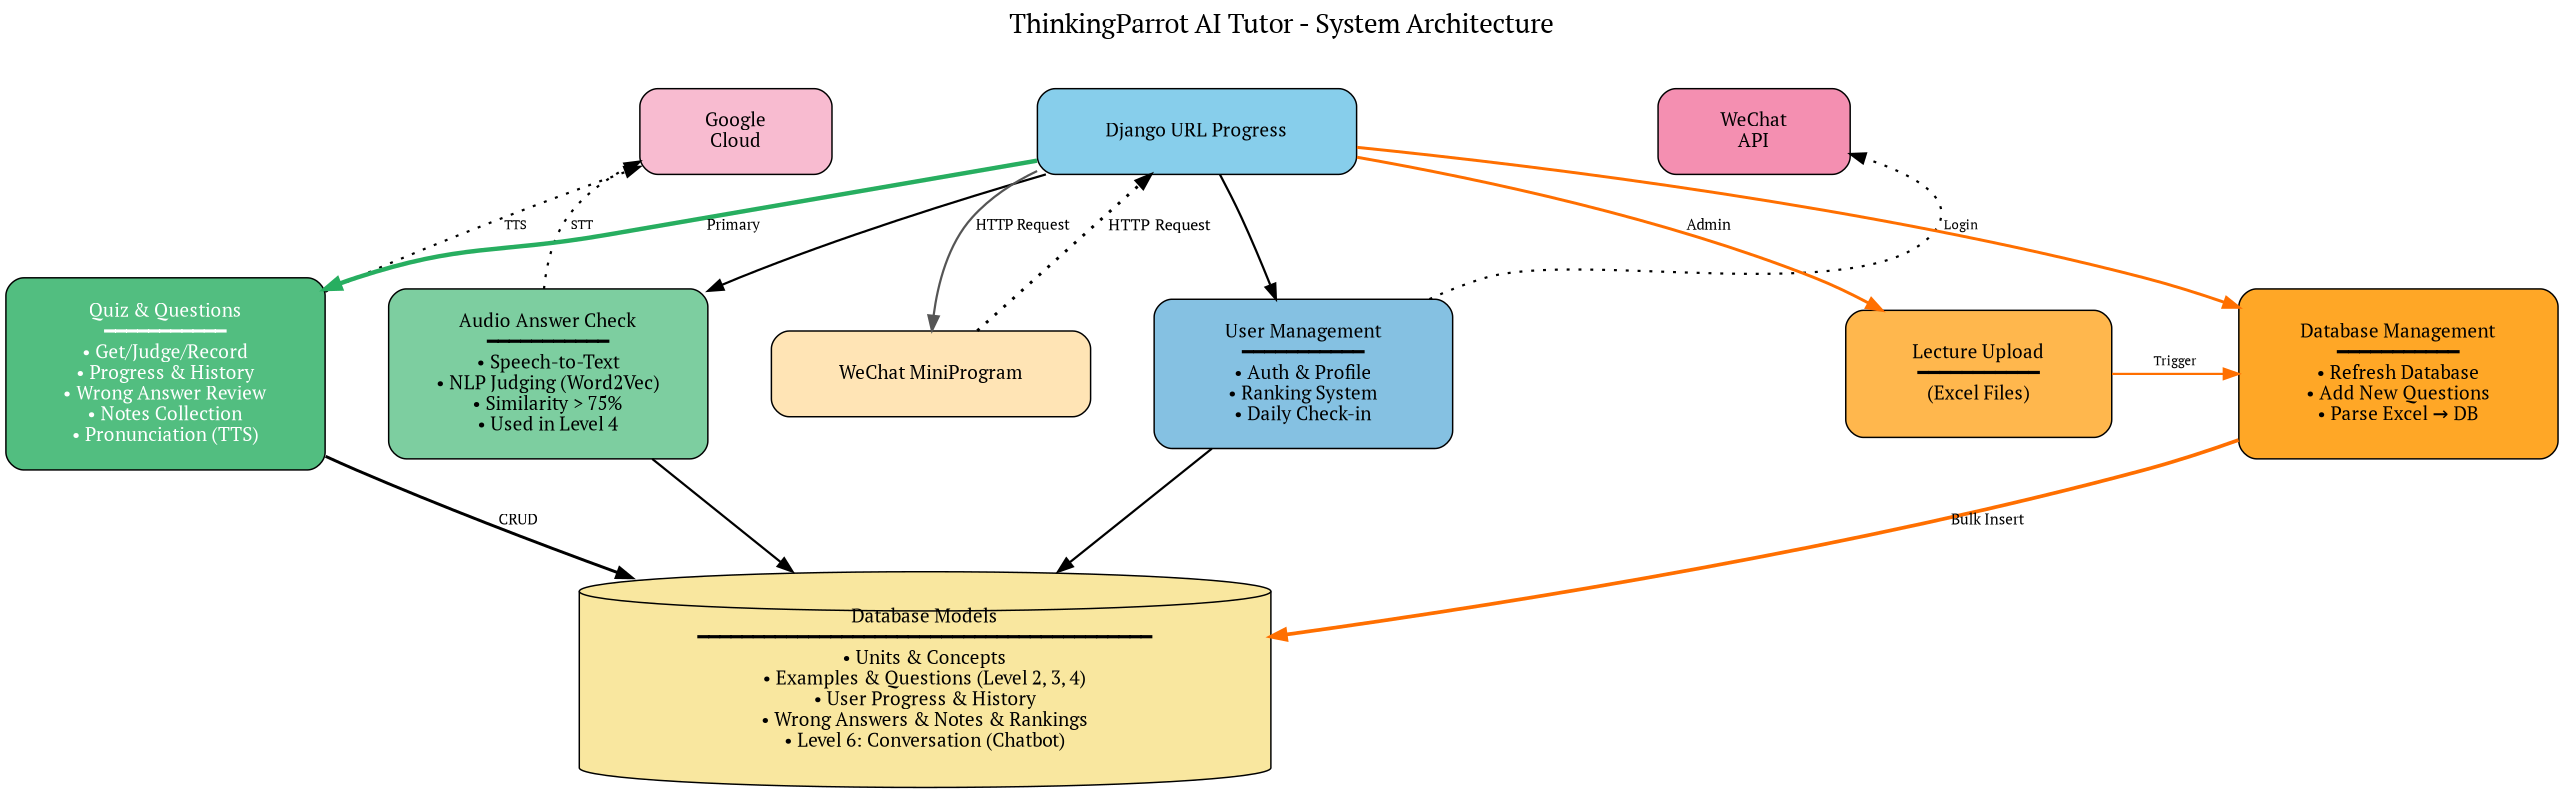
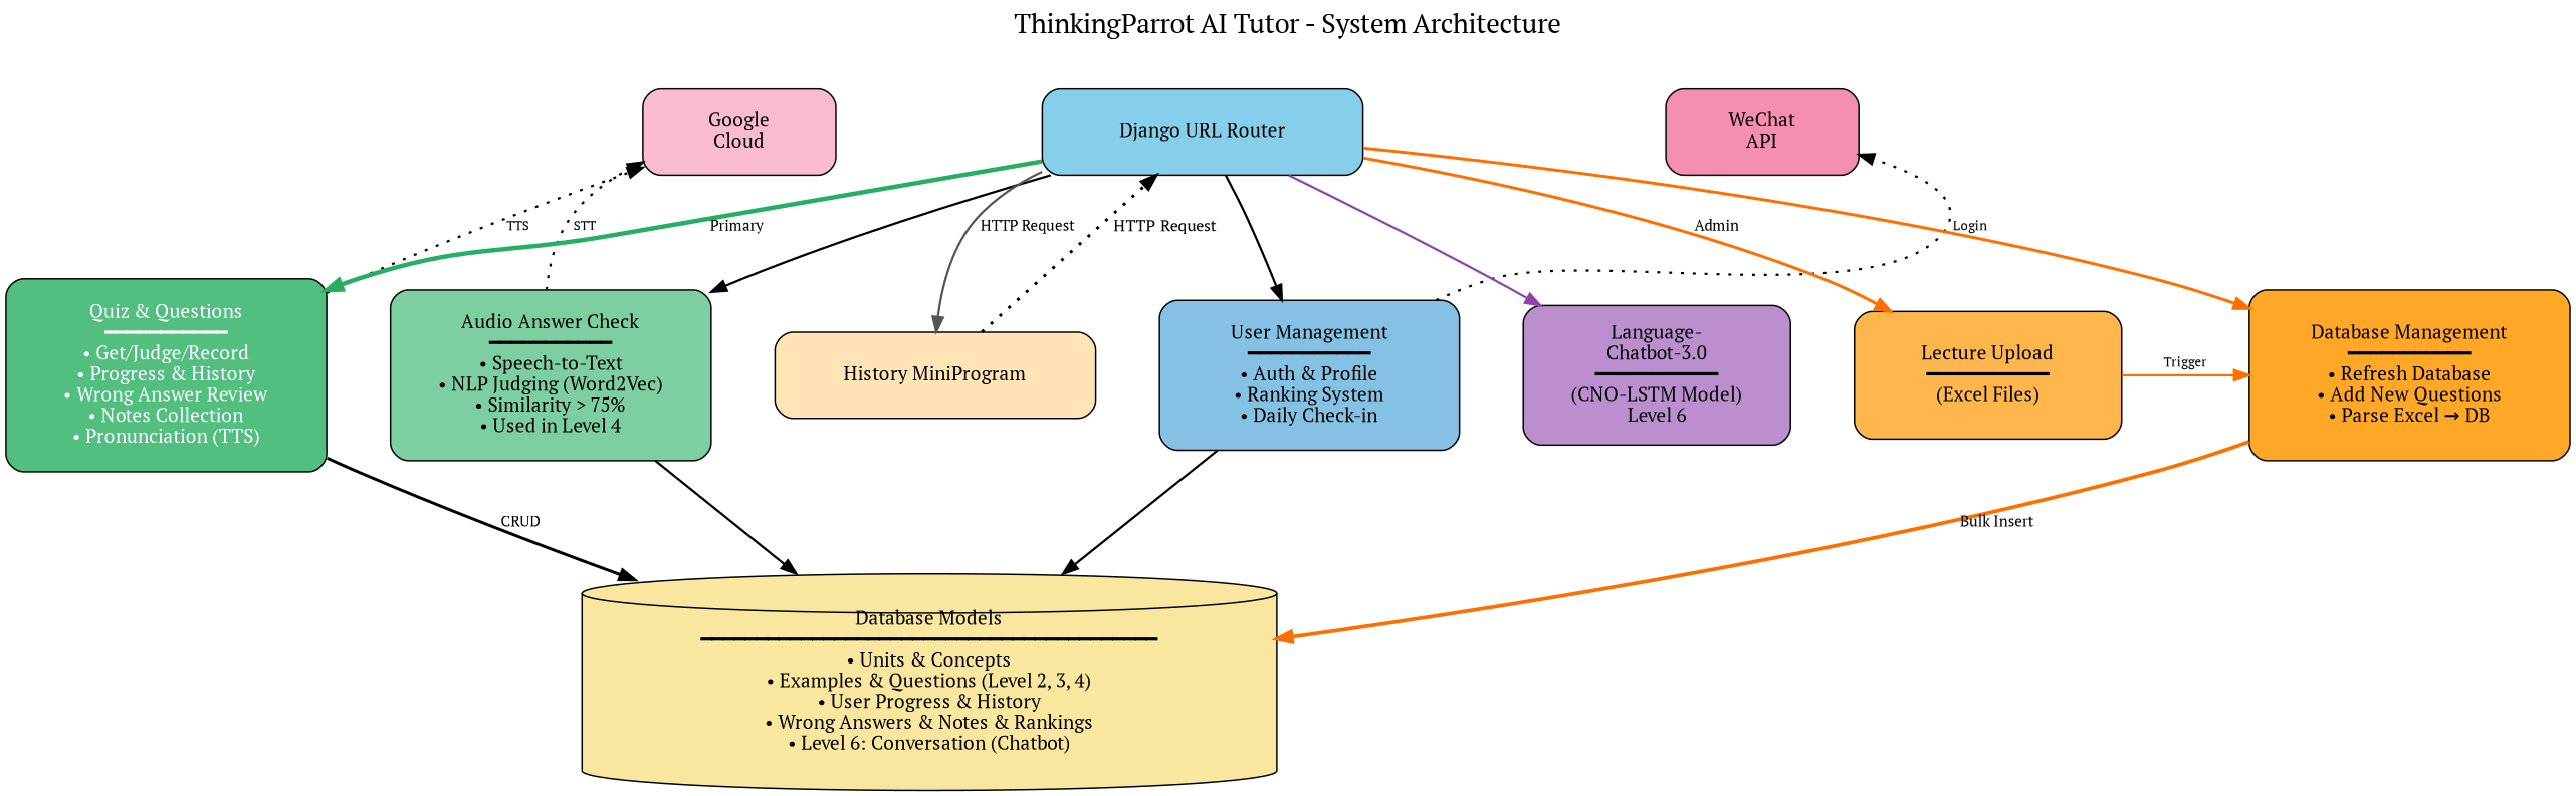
  digraph {
    fontname="PT Serif"
    fontsize=18
    label="ThinkingParrot AI Tutor - System Architecture"
    labelloc=t
    nodesep=0.6
    rankdir=TB
    ranksep=0.8
    node [fontname="PT Serif" fontsize=13 shape=box style="rounded,filled"]
    edge [fontname="PT Serif" fontsize=10 penwidth=1.5]
    n1 [fillcolor="#52BE80" fontcolor=white height=1.8 label="Quiz & Questions\n━━━━━━━━━━━\n• Get/Judge/Record\n• Progress & History\n• Wrong Answer Review\n• Notes Collection\n• Pronunciation (TTS)" width=3]
    n2 [fillcolor="#7DCEA0" height=1.6 label="Audio Answer Check\n━━━━━━━━━━━\n• Speech-to-Text\n• NLP Judging (Word2Vec)\n• Similarity > 75%\n• Used in Level 4" width=3]
    n3 [fillcolor="#85C1E2" height=1.4 label="User Management\n━━━━━━━━━━━\n• Auth & Profile\n• Ranking System\n• Daily Check-in" width=2.8]
+   n4 [fillcolor="#BB8FCE" height=1.3 label="Language-\nChatbot-3.0\n━━━━━━━━━━━\n(CNO-LSTM Model)\nLevel 6" width=2.5]
    n5 [fillcolor="#FFB74D" height=1.2 label="Lecture Upload\n━━━━━━━━━━━\n(Excel Files)" width=2.5]
    n6 [fillcolor="#FFA726" height=1.6 label="Database Management\n━━━━━━━━━━━\n• Refresh Database\n• Add New Questions\n• Parse Excel → DB" width=3]
    n7 [fillcolor="#F48FB1" height=0.8 label="WeChat\nAPI" width=1.8]
    n8 [fillcolor="#F8BBD0" height=0.8 label="Google\nCloud" width=1.8]
    n9 [fillcolor="#F9E79F" height=2 label="Database Models\n━━━━━━━━━━━━━━━━━━━━━━━━━━━━━━━━━━━━━━━━━\n• Units & Concepts\n• Examples & Questions (Level 2, 3, 4)\n• User Progress & History\n• Wrong Answers & Notes & Rankings\n• Level 6: Conversation (Chatbot)" shape=cylinder width=6.5]
-   n10 [fillcolor="#FFE4B5" height=0.8 label="WeChat MiniProgram" width=3]
-   n11 [fillcolor="#87CEEB" height=0.8 label="Django URL Progress" width=3]
+   n10 [fillcolor="#FFE4B5" height=0.8 label="History MiniProgram" width=3]
+   n11 [fillcolor="#87CEEB" height=0.8 label="Django URL Router" width=3]
    subgraph sub_1 {
      rank=same
      n1
      n2
      n3
+     n4
    }
    subgraph sub_2 {
      rank=same
      n5
      n6
    }
    subgraph sub_3 {
      rank=same
      n7
      n8
    }
    n1 -> n8 [constraint=false fontsize=9 label=" TTS " style=dotted]
    n1 -> n9 [label=" CRUD " penwidth=2]
    n2 -> n8 [constraint=false fontsize=9 label=" STT " style=dotted]
    n2 -> n9
    n3 -> n7 [constraint=false fontsize=9 label=" Login " style=dotted]
    n3 -> n9
    n5 -> n6 [color="#FF6F00" constraint=false fontsize=9 label=" Trigger "]
    n6 -> n9 [color="#FF6F00" label=" Bulk Insert " penwidth=2.5]
    n10 -> n11 [fontsize=11 label=" HTTP Request " penwidth=2 style=dotted]
    n11 -> n1 [color="#27AE60" label=" Primary " penwidth=3]
    n11 -> n2
    n11 -> n3
+   n11 -> n4 [color="#8E44AD"]
    n11 -> n5 [color="#FF6F00" label=" Admin " penwidth=2]
    n11 -> n6 [color="#FF6F00" penwidth=2]
    n11 -> n10 [color="#555555" label=" HTTP Request "]
  }
